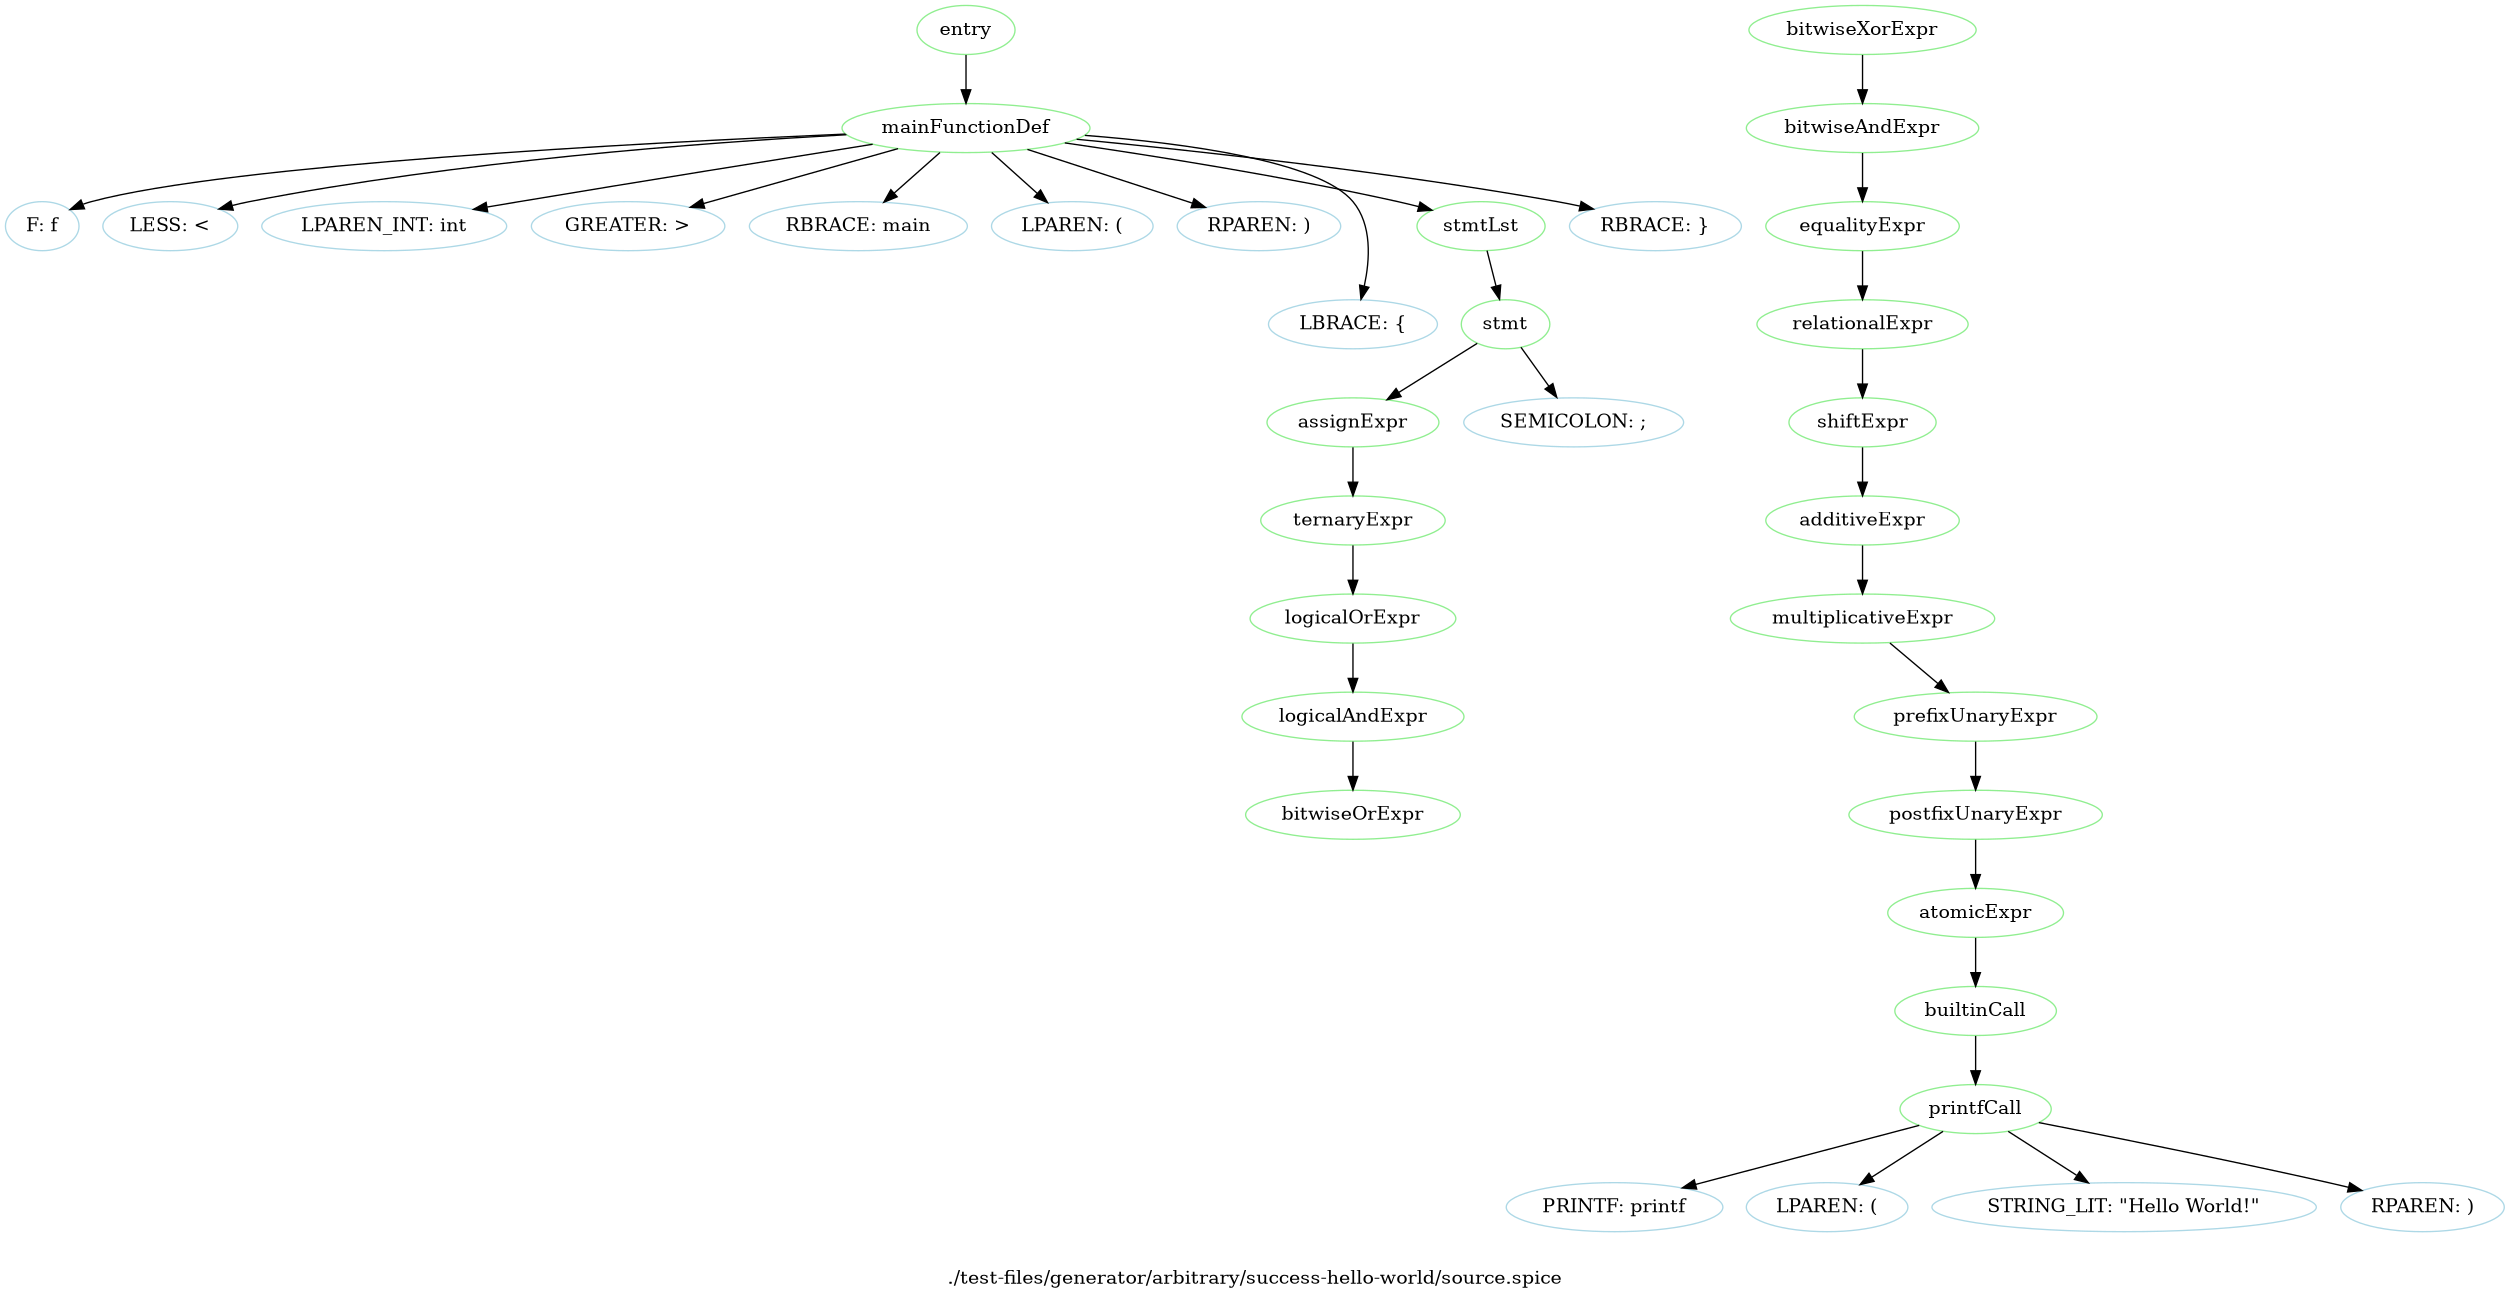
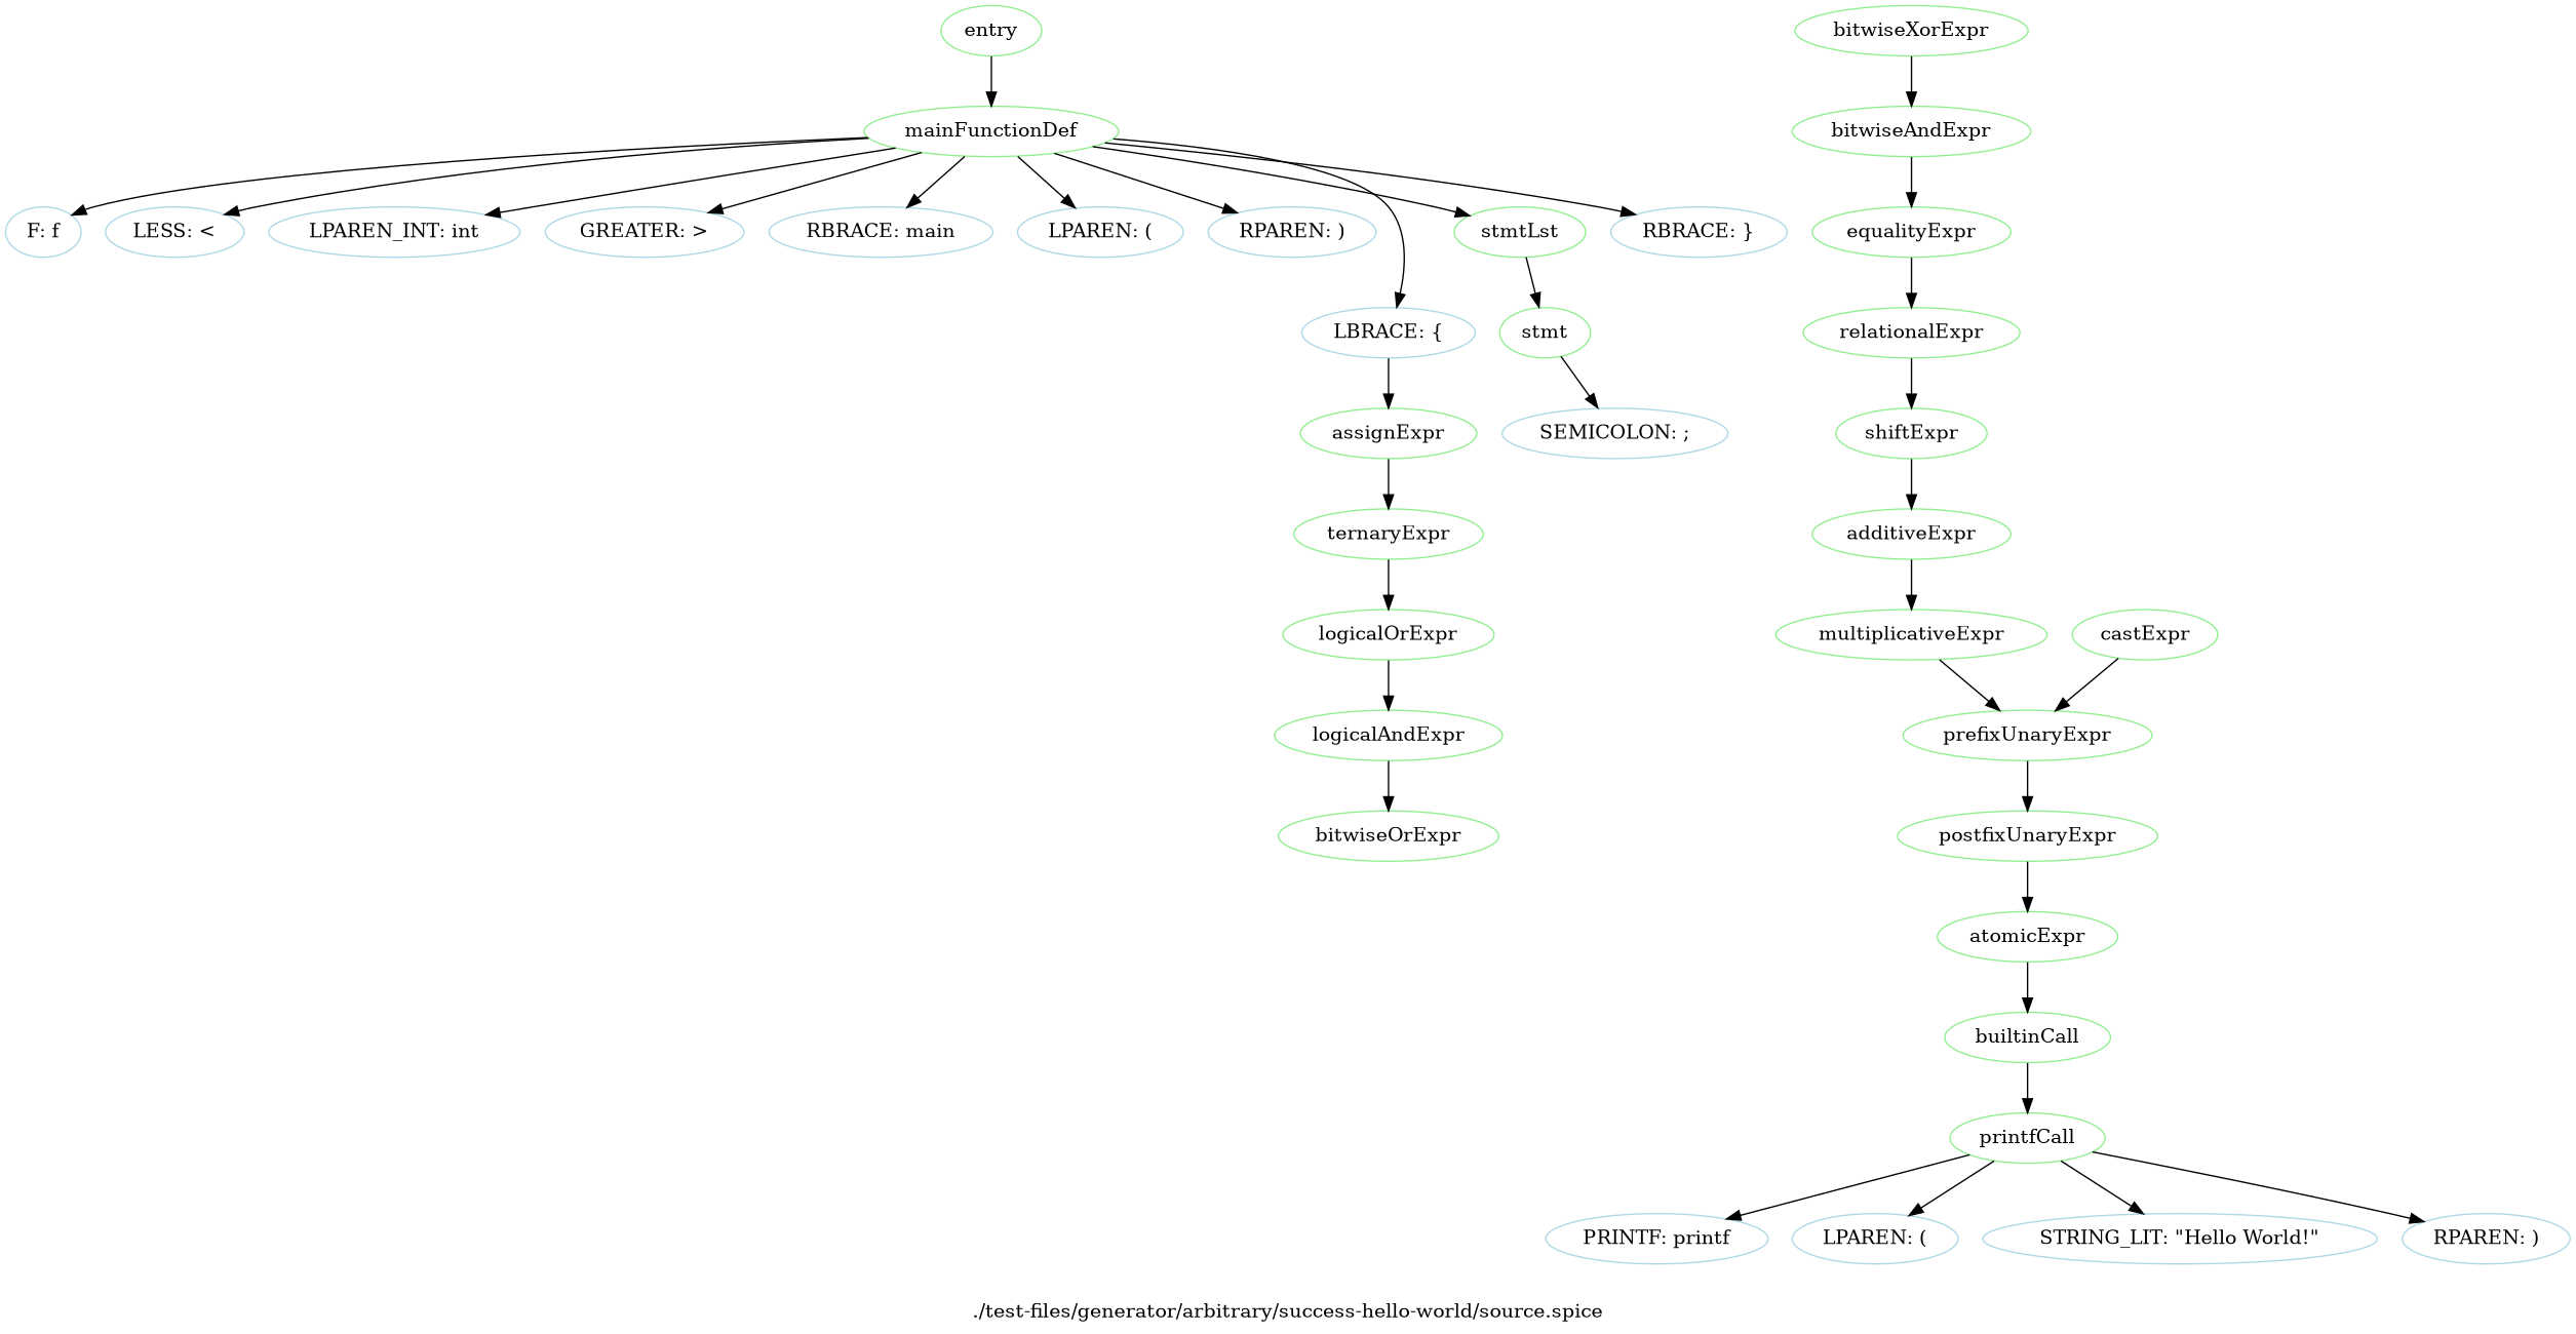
  digraph {
    label="./test-files/generator/arbitrary/success-hello-world/source.spice"
    rankdir=TB
    node [color=lightgreen]
    n1 [label=entry]
    n2 [label=mainFunctionDef]
    n3 [color=lightblue label="F: f"]
    n4 [color=lightblue label="LESS: <"]
    n5 [color=lightblue label="LPAREN_INT: int"]
    n6 [color=lightblue label="GREATER: >"]
    n7 [color=lightblue label="RBRACE: main"]
    n8 [color=lightblue label="LPAREN: ("]
    n9 [color=lightblue label="RPAREN: )"]
    n10 [color=lightblue label="LBRACE: {"]
    n11 [label=stmtLst]
    n12 [color=lightblue label="RBRACE: }"]
    n13 [label=stmt]
    n14 [label=assignExpr]
    n15 [color=lightblue label="SEMICOLON: ;"]
    n16 [label=ternaryExpr]
    n17 [label=logicalOrExpr]
    n18 [label=logicalAndExpr]
    n19 [label=bitwiseOrExpr]
    n20 [label=bitwiseXorExpr]
    n21 [label=bitwiseAndExpr]
    n22 [label=equalityExpr]
    n23 [label=relationalExpr]
    n24 [label=shiftExpr]
    n25 [label=additiveExpr]
    n26 [label=multiplicativeExpr]
    n27 [label=prefixUnaryExpr]
+   n28 [label=castExpr]
    n29 [label=postfixUnaryExpr]
    n30 [label=atomicExpr]
    n31 [label=builtinCall]
    n32 [label=printfCall]
    n33 [color=lightblue label="PRINTF: printf"]
    n34 [color=lightblue label="LPAREN: ("]
    n35 [color=lightblue label="STRING_LIT: \"Hello World!\""]
    n36 [color=lightblue label="RPAREN: )"]
    n1 -> n2
    n2 -> n3
    n2 -> n4
    n2 -> n5
    n2 -> n6
    n2 -> n7
    n2 -> n8
    n2 -> n9
    n2 -> n10
    n2 -> n11
    n2 -> n12
    n11 -> n13
-   n13 -> n14
+   n10 -> n14
    n13 -> n15
    n14 -> n16
    n16 -> n17
    n17 -> n18
    n18 -> n19
    n20 -> n21
    n21 -> n22
    n22 -> n23
    n23 -> n24
    n24 -> n25
    n25 -> n26
    n26 -> n27
    n27 -> n29
+   n28 -> n27
    n29 -> n30
    n30 -> n31
    n31 -> n32
    n32 -> n33
    n32 -> n34
    n32 -> n35
    n32 -> n36
  }
